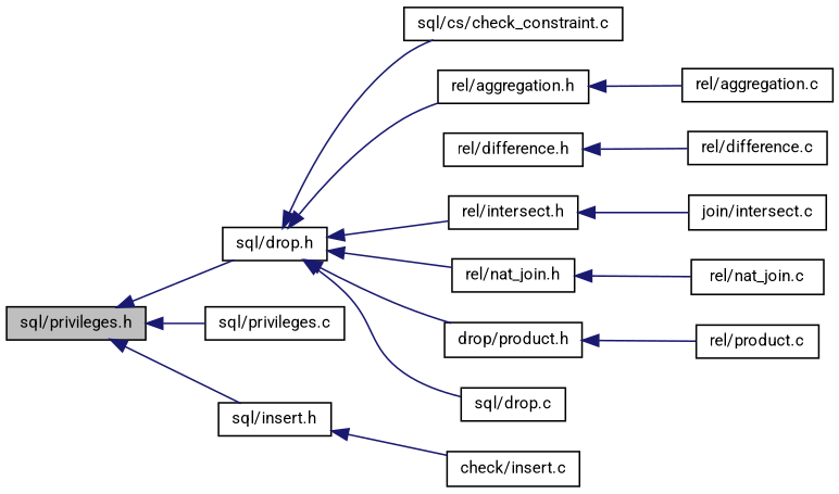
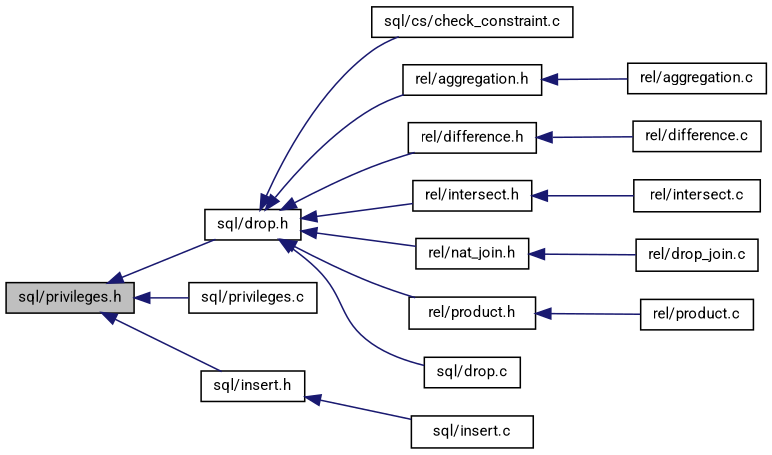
  digraph {
    fontname=Roboto
    rankdir=LR
    node [color=black fontname=Roboto fontsize=10 shape=record]
    edge [color=midnightblue dir=back fontname=Roboto fontsize=10 labelfontname=Helvetica labelfontsize=10 style=solid]
    n1 [fillcolor=grey75 fontcolor=black height=0.2 label="sql/privileges.h" style=filled width=0.4]
    n2 [height=0.2 label="sql/drop.h" width=0.4]
    n3 [height=0.2 label="sql/privileges.c" width=0.4]
    n4 [height=0.2 label="sql/insert.h" width=0.4]
    n5 [height=0.2 label="sql/cs/check_constraint.c" width=0.4]
    n6 [height=0.2 label="rel/aggregation.h" width=0.4]
    n7 [height=0.2 label="rel/difference.h" width=0.4]
    n8 [height=0.2 label="rel/intersect.h" width=0.4]
    n9 [height=0.2 label="rel/nat_join.h" width=0.4]
-   n10 [height=0.2 label="drop/product.h" width=0.4]
+   n10 [height=0.2 label="rel/product.h" width=0.4]
    n11 [height=0.2 label="sql/drop.c" width=0.4]
    n12 [height=0.2 label="rel/aggregation.c" width=0.4]
    n13 [height=0.2 label="rel/difference.c" width=0.4]
-   n14 [height=0.2 label="join/intersect.c" width=0.4]
-   n15 [height=0.2 label="rel/nat_join.c" width=0.4]
+   n14 [height=0.2 label="rel/intersect.c" width=0.4]
+   n15 [height=0.2 label="rel/drop_join.c" width=0.4]
    n16 [height=0.2 label="rel/product.c" width=0.4]
-   n17 [height=0.2 label="check/insert.c" width=0.4]
+   n17 [height=0.2 label="sql/insert.c" width=0.4]
    n1 -> n2
    n1 -> n3
    n1 -> n4
    n2 -> n5
    n2 -> n6
+   n2 -> n7
    n2 -> n8
    n2 -> n9
    n2 -> n10
    n2 -> n11
    n4 -> n17
    n6 -> n12
    n7 -> n13
    n8 -> n14
    n9 -> n15
    n10 -> n16
  }
